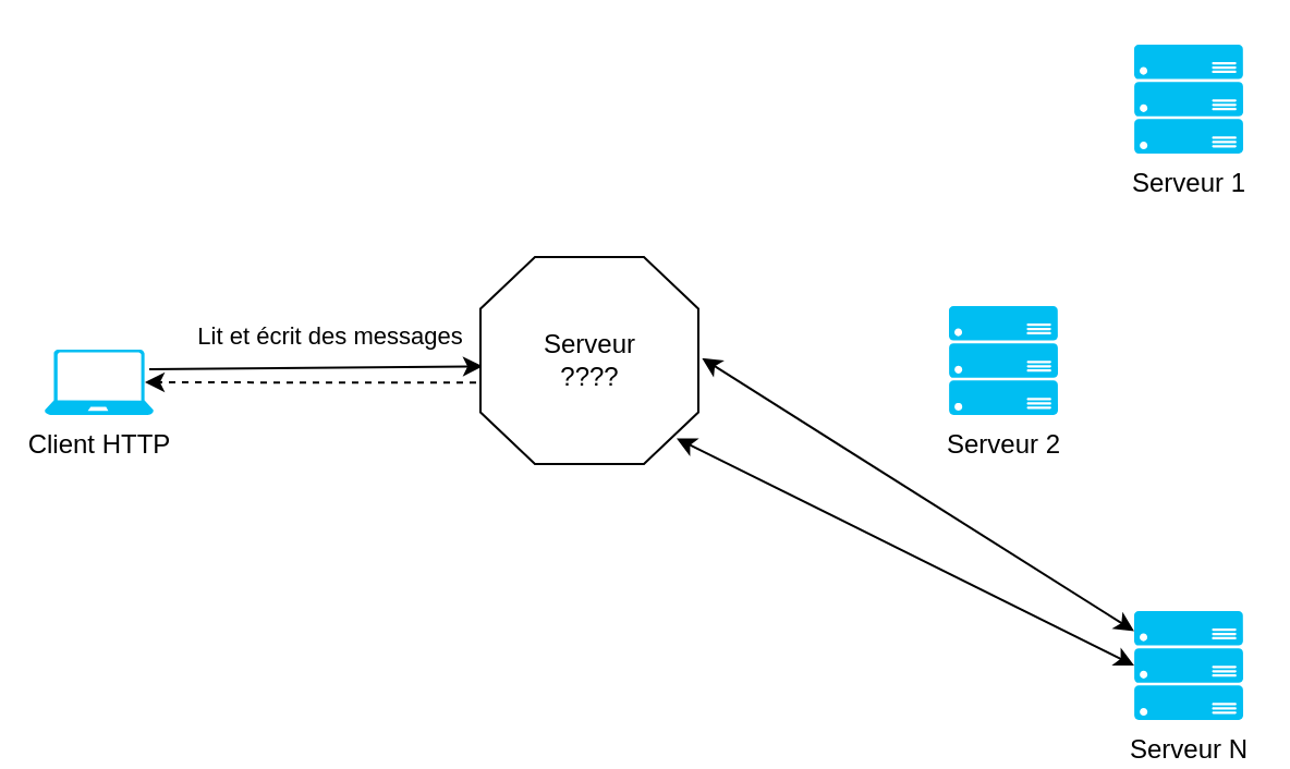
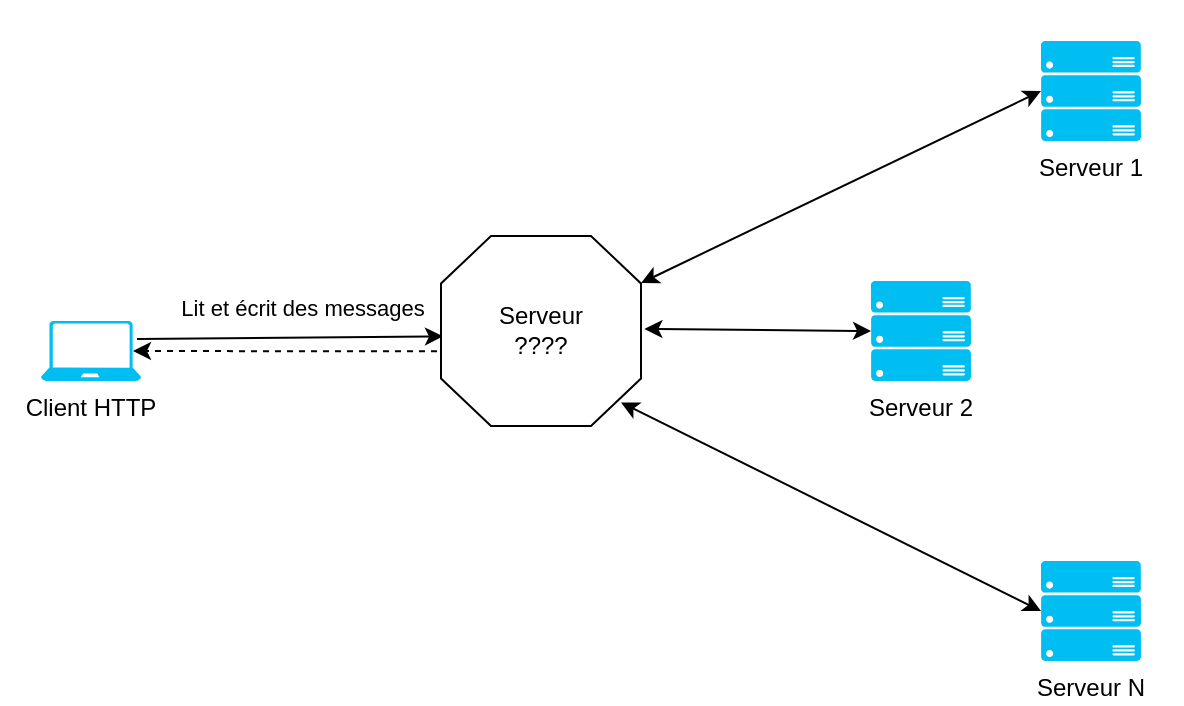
  <mxCell id="0" />
  <mxCell id="1" parent="0" />
  <mxCell id="2" value="Client HTTP" style="verticalLabelPosition=bottom;html=1;verticalAlign=top;align=center;strokeColor=none;fillColor=#00BEF2;shape=mxgraph.azure.laptop;pointerEvents=1;" parent="1" vertex="1"><mxGeometry x="20" y="160" width="50" height="30" as="geometry" /></mxCell>
  <mxCell id="3" value="" style="endArrow=classic;html=1;exitX=0.96;exitY=0.3;exitDx=0;exitDy=0;exitPerimeter=0;entryX=0.01;entryY=0.528;entryDx=0;entryDy=0;entryPerimeter=0;" parent="1" source="2" target="8" edge="1"><mxGeometry width="50" height="50" relative="1" as="geometry"><mxPoint x="340" y="260" as="sourcePoint" /><mxPoint x="210" y="200" as="targetPoint" /><Array as="points" /></mxGeometry></mxCell>
  <mxCell id="4" value="Lit et écrit des messages" style="edgeLabel;html=1;align=center;verticalAlign=middle;resizable=0;points=[];" parent="3" vertex="1" connectable="0"><mxGeometry x="-0.155" relative="1" as="geometry"><mxPoint x="18" y="-15" as="offset" /></mxGeometry></mxCell>
  <mxCell id="5" style="edgeStyle=orthogonalEdgeStyle;rounded=0;orthogonalLoop=1;jettySize=auto;html=1;entryX=0.92;entryY=0.5;entryDx=0;entryDy=0;entryPerimeter=0;dashed=1;exitX=-0.02;exitY=0.606;exitDx=0;exitDy=0;exitPerimeter=0;" parent="1" source="8" target="2" edge="1"><mxGeometry relative="1" as="geometry"><mxPoint x="190" y="220" as="sourcePoint" /></mxGeometry></mxCell>
  <mxCell id="6" value="Serveur 1" style="verticalLabelPosition=bottom;html=1;verticalAlign=top;align=center;strokeColor=none;fillColor=#00BEF2;shape=mxgraph.azure.server_rack;" parent="1" vertex="1"><mxGeometry x="520" y="20" width="50" height="50" as="geometry" /></mxCell>
+ <mxCell id="7" style="rounded=0;orthogonalLoop=1;jettySize=auto;html=1;entryX=0;entryY=0.5;entryDx=0;entryDy=0;entryPerimeter=0;endArrow=classic;endFill=1;startArrow=classic;startFill=1;" parent="1" source="8" target="6" edge="1"><mxGeometry relative="1" as="geometry" /></mxCell>
  <mxCell id="8" value="Serveur&lt;br&gt;????" style="verticalLabelPosition=middle;verticalAlign=middle;html=1;shape=mxgraph.basic.polygon;polyCoords=[[0.25,0],[0.75,0],[1,0.25],[1,0.75],[0.75,1],[0.25,1],[0,0.75],[0,0.25]];polyline=0;labelPosition=center;align=center;" parent="1" vertex="1"><mxGeometry x="220" y="117.5" width="100" height="95" as="geometry" /></mxCell>
  <mxCell id="9" value="Serveur 2" style="verticalLabelPosition=bottom;html=1;verticalAlign=top;align=center;strokeColor=none;fillColor=#00BEF2;shape=mxgraph.azure.server_rack;" parent="1" vertex="1"><mxGeometry x="435" y="140" width="50" height="50" as="geometry" /></mxCell>
- <mxCell id="10" style="rounded=0;orthogonalLoop=1;jettySize=auto;html=1;endArrow=classic;endFill=1;startArrow=classic;startFill=1;exitX=1.017;exitY=0.489;exitDx=0;exitDy=0;exitPerimeter=0;" parent="1" source="8" target="11" edge="1"><mxGeometry relative="1" as="geometry"><mxPoint x="330" y="151" as="sourcePoint" /><mxPoint x="530" y="55" as="targetPoint" /></mxGeometry></mxCell>
+ <mxCell id="10" style="rounded=0;orthogonalLoop=1;jettySize=auto;html=1;entryX=0;entryY=0.5;entryDx=0;entryDy=0;entryPerimeter=0;endArrow=classic;endFill=1;startArrow=classic;startFill=1;exitX=1.017;exitY=0.489;exitDx=0;exitDy=0;exitPerimeter=0;" parent="1" source="8" target="9" edge="1"><mxGeometry relative="1" as="geometry"><mxPoint x="330" y="151" as="sourcePoint" /><mxPoint x="530" y="55" as="targetPoint" /></mxGeometry></mxCell>
  <mxCell id="11" value="Serveur N" style="verticalLabelPosition=bottom;html=1;verticalAlign=top;align=center;strokeColor=none;fillColor=#00BEF2;shape=mxgraph.azure.server_rack;" vertex="1" parent="1"><mxGeometry x="520" y="280" width="50" height="50" as="geometry" /></mxCell>
  <mxCell id="12" style="rounded=0;orthogonalLoop=1;jettySize=auto;html=1;entryX=0;entryY=0.5;entryDx=0;entryDy=0;entryPerimeter=0;endArrow=classic;endFill=1;startArrow=classic;startFill=1;exitX=1.017;exitY=0.489;exitDx=0;exitDy=0;exitPerimeter=0;" edge="1" parent="1" target="11"><mxGeometry relative="1" as="geometry"><mxPoint x="310" y="200.725" as="sourcePoint" /><mxPoint x="508.3" y="274.27" as="targetPoint" /></mxGeometry></mxCell>
